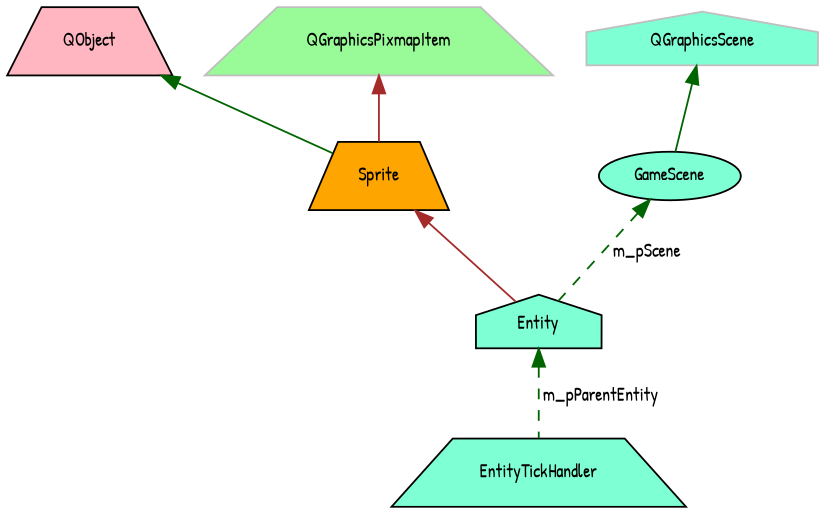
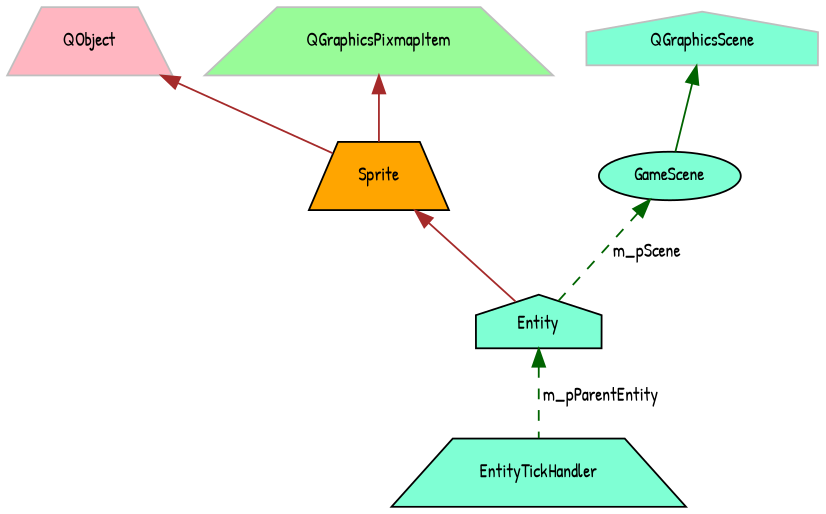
  digraph {
    fontname="Patrick Hand"
    node [color=black fillcolor=aquamarine fontname="Patrick Hand" fontsize=10 shape=trapezium style=filled]
    edge [color=darkgreen dir=back fontname="Patrick Hand" fontsize=10 labelfontname=Helvetica labelfontsize=10 style=solid]
    n1 [fontcolor=black height=0.2 label=EntityTickHandler width=0.4]
    n2 [height=0.2 label=Entity shape=house width=0.4]
    n3 [fillcolor=orange height=0.2 label=Sprite width=0.4]
-   n4 [fillcolor=lightpink height=0.2 label=QObject width=0.4]
+   n4 [color=grey75 fillcolor=lightpink height=0.2 label=QObject width=0.4]
    n5 [color=grey75 fillcolor=palegreen height=0.2 label=QGraphicsPixmapItem width=0.4]
    n6 [height=0.2 label=GameScene shape=ellipse width=0.4]
    n7 [color=grey75 height=0.2 label=QGraphicsScene shape=house width=0.4]
    n2 -> n1 [label=" m_pParentEntity" style=dashed]
    n3 -> n2 [color=brown]
-   n4 -> n3
+   n4 -> n3 [color=brown]
    n5 -> n3 [color=brown]
    n6 -> n2 [label=" m_pScene" style=dashed]
    n7 -> n6
  }
